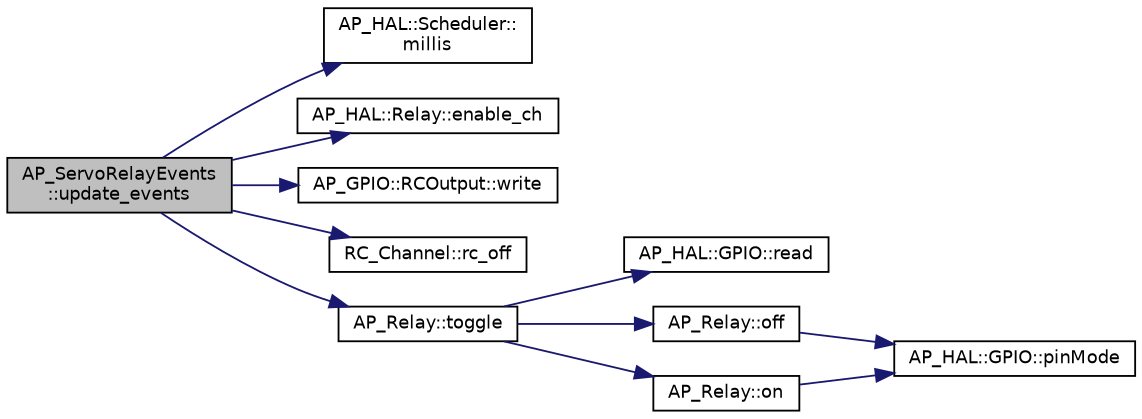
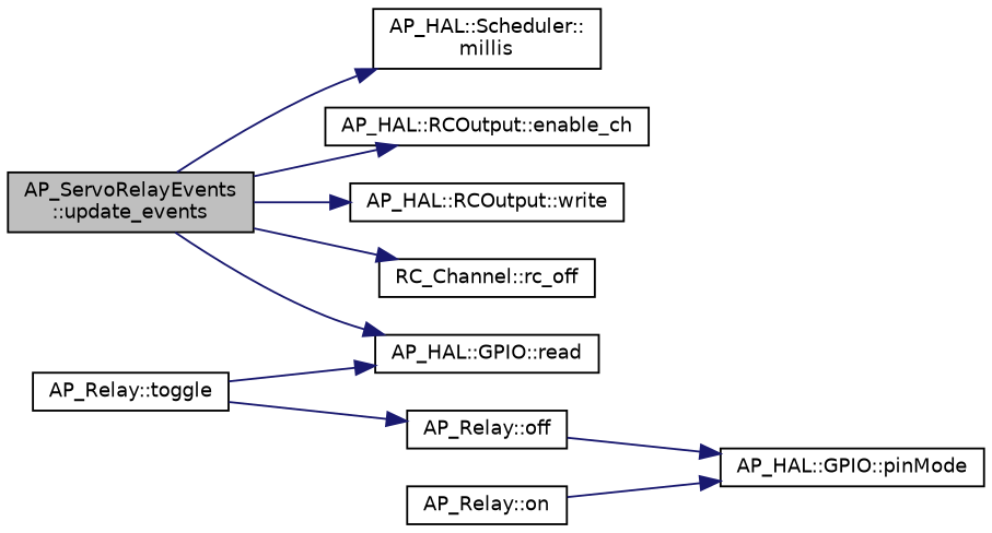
  digraph {
    rankdir=LR
    node [color=black fillcolor=white fontname=Helvetica fontsize=10 shape=record style=filled]
    edge [color=midnightblue fontname=Helvetica fontsize=10 labelfontname=Helvetica labelfontsize=10 style=solid]
    n1 [fillcolor=grey75 fontcolor=black height=0.2 label="AP_ServoRelayEvents\l::update_events" width=0.4]
    n2 [height=0.2 label="AP_HAL::Scheduler::\lmillis" width=0.4]
-   n3 [height=0.2 label="AP_HAL::Relay::enable_ch" width=0.4]
-   n4 [height=0.2 label="AP_GPIO::RCOutput::write" width=0.4]
+   n3 [height=0.2 label="AP_HAL::RCOutput::enable_ch" width=0.4]
+   n4 [height=0.2 label="AP_HAL::RCOutput::write" width=0.4]
    n5 [height=0.2 label="RC_Channel::rc_off" width=0.4]
    n6 [height=0.2 label="AP_Relay::toggle" width=0.4]
    n7 [height=0.2 label="AP_HAL::GPIO::read" width=0.4]
    n8 [height=0.2 label="AP_Relay::off" width=0.4]
    n9 [height=0.2 label="AP_Relay::on" width=0.4]
    n10 [height=0.2 label="AP_HAL::GPIO::pinMode" width=0.4]
    n1 -> n2
    n1 -> n3
    n1 -> n4
    n1 -> n5
-   n1 -> n6
+   n1 -> n7
    n6 -> n7
    n6 -> n8
-   n6 -> n9
    n8 -> n10
    n9 -> n10
  }
